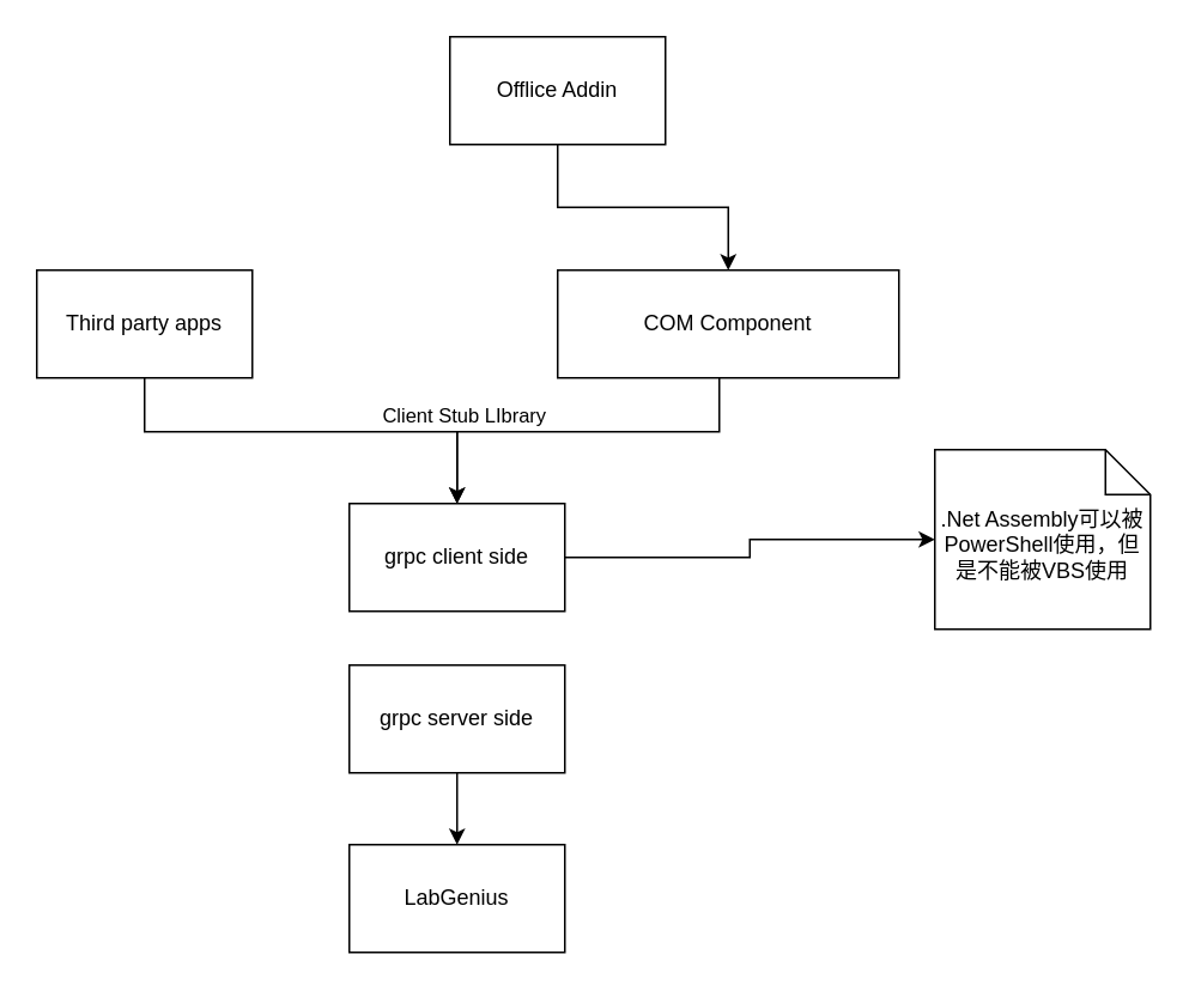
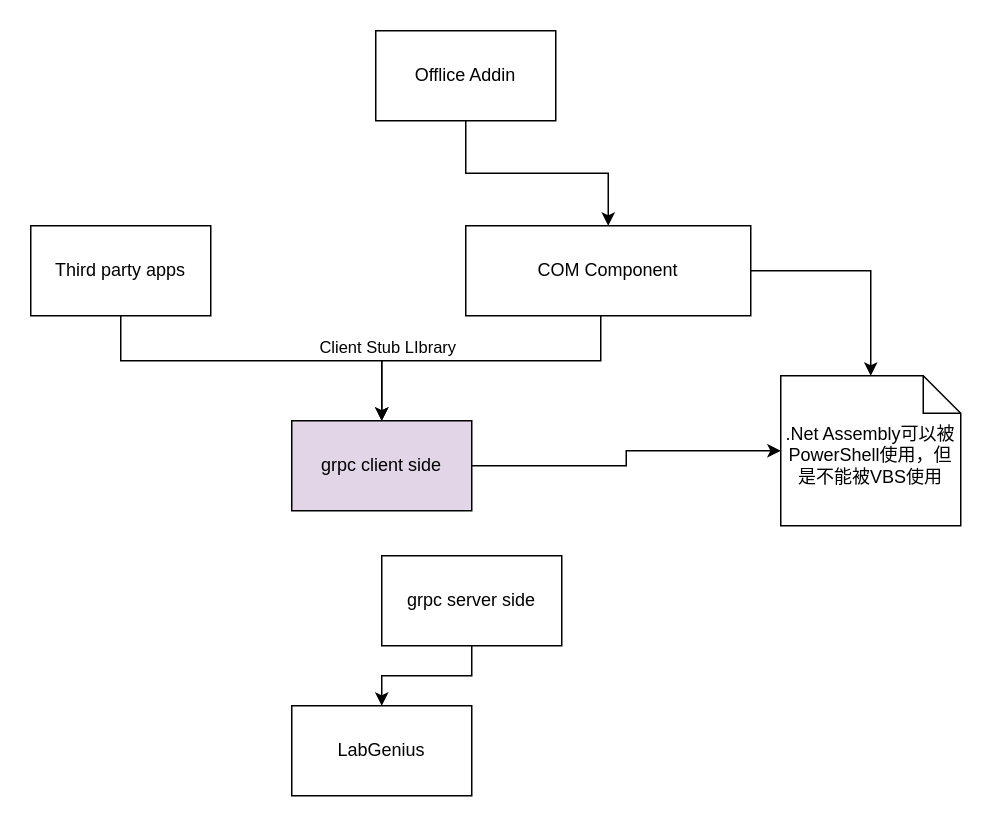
  <mxCell id="0" />
  <mxCell id="1" parent="0" />
  <mxCell id="2" value="&lt;div&gt;LabGenius&lt;/div&gt;" style="rounded=0;whiteSpace=wrap;html=1;" vertex="1" parent="1"><mxGeometry x="194" y="470" width="120" height="60" as="geometry" /></mxCell>
  <mxCell id="3" value="" style="edgeStyle=orthogonalEdgeStyle;rounded=0;orthogonalLoop=1;jettySize=auto;html=1;" edge="1" parent="1" source="4" target="2"><mxGeometry relative="1" as="geometry" /></mxCell>
- <mxCell id="4" value="grpc server side" style="rounded=0;whiteSpace=wrap;html=1;" vertex="1" parent="1"><mxGeometry x="194" y="370" width="120" height="60" as="geometry" /></mxCell>
+ <mxCell id="4" value="grpc server side" style="rounded=0;whiteSpace=wrap;html=1;" vertex="1" parent="1"><mxGeometry x="254" y="370" width="120" height="60" as="geometry" /></mxCell>
  <mxCell id="5" value="" style="edgeStyle=orthogonalEdgeStyle;rounded=0;orthogonalLoop=1;jettySize=auto;html=1;" edge="1" parent="1" source="6" target="15"><mxGeometry relative="1" as="geometry" /></mxCell>
- <mxCell id="6" value="grpc client side" style="rounded=0;whiteSpace=wrap;html=1;" vertex="1" parent="1"><mxGeometry x="194" y="280" width="120" height="60" as="geometry" /></mxCell>
+ <mxCell id="6" value="grpc client side" style="rounded=0;whiteSpace=wrap;html=1;fillColor=#e1d5e7;" vertex="1" parent="1"><mxGeometry x="194" y="280" width="120" height="60" as="geometry" /></mxCell>
  <mxCell id="7" style="edgeStyle=orthogonalEdgeStyle;rounded=0;orthogonalLoop=1;jettySize=auto;html=1;" edge="1" parent="1" source="9" target="6"><mxGeometry relative="1" as="geometry"><Array as="points"><mxPoint x="80" y="240" /><mxPoint x="254" y="240" /></Array></mxGeometry></mxCell>
  <mxCell id="8" value="Client Stub LIbrary" style="edgeLabel;html=1;align=center;verticalAlign=middle;resizable=0;points=[];" vertex="1" connectable="0" parent="7"><mxGeometry x="0.344" y="1" relative="1" as="geometry"><mxPoint x="43" y="-9" as="offset" /></mxGeometry></mxCell>
  <mxCell id="9" value="Third party apps" style="rounded=0;whiteSpace=wrap;html=1;" vertex="1" parent="1"><mxGeometry x="20" y="150" width="120" height="60" as="geometry" /></mxCell>
  <mxCell id="10" style="edgeStyle=orthogonalEdgeStyle;rounded=0;orthogonalLoop=1;jettySize=auto;html=1;entryX=0.5;entryY=0;entryDx=0;entryDy=0;" edge="1" parent="1" source="12" target="6"><mxGeometry relative="1" as="geometry"><Array as="points"><mxPoint x="400" y="240" /><mxPoint x="254" y="240" /></Array></mxGeometry></mxCell>
+ <mxCell id="11" style="edgeStyle=orthogonalEdgeStyle;rounded=0;orthogonalLoop=1;jettySize=auto;html=1;" edge="1" parent="1" source="12" target="15"><mxGeometry relative="1" as="geometry" /></mxCell>
  <mxCell id="12" value="&lt;div&gt;COM Component&lt;/div&gt;" style="rounded=0;whiteSpace=wrap;html=1;" vertex="1" parent="1"><mxGeometry x="310" y="150" width="190" height="60" as="geometry" /></mxCell>
  <mxCell id="13" style="edgeStyle=orthogonalEdgeStyle;rounded=0;orthogonalLoop=1;jettySize=auto;html=1;entryX=0.5;entryY=0;entryDx=0;entryDy=0;" edge="1" parent="1" source="14" target="12"><mxGeometry relative="1" as="geometry" /></mxCell>
  <mxCell id="14" value="Offlice Addin" style="rounded=0;whiteSpace=wrap;html=1;" vertex="1" parent="1"><mxGeometry x="250" y="20" width="120" height="60" as="geometry" /></mxCell>
  <mxCell id="15" value=".Net Assembly可以被PowerShell使用，但是不能被VBS使用" style="shape=note2;boundedLbl=1;whiteSpace=wrap;html=1;size=25;verticalAlign=top;align=center;" vertex="1" parent="1"><mxGeometry x="520" y="250" width="120" height="100" as="geometry" /></mxCell>
